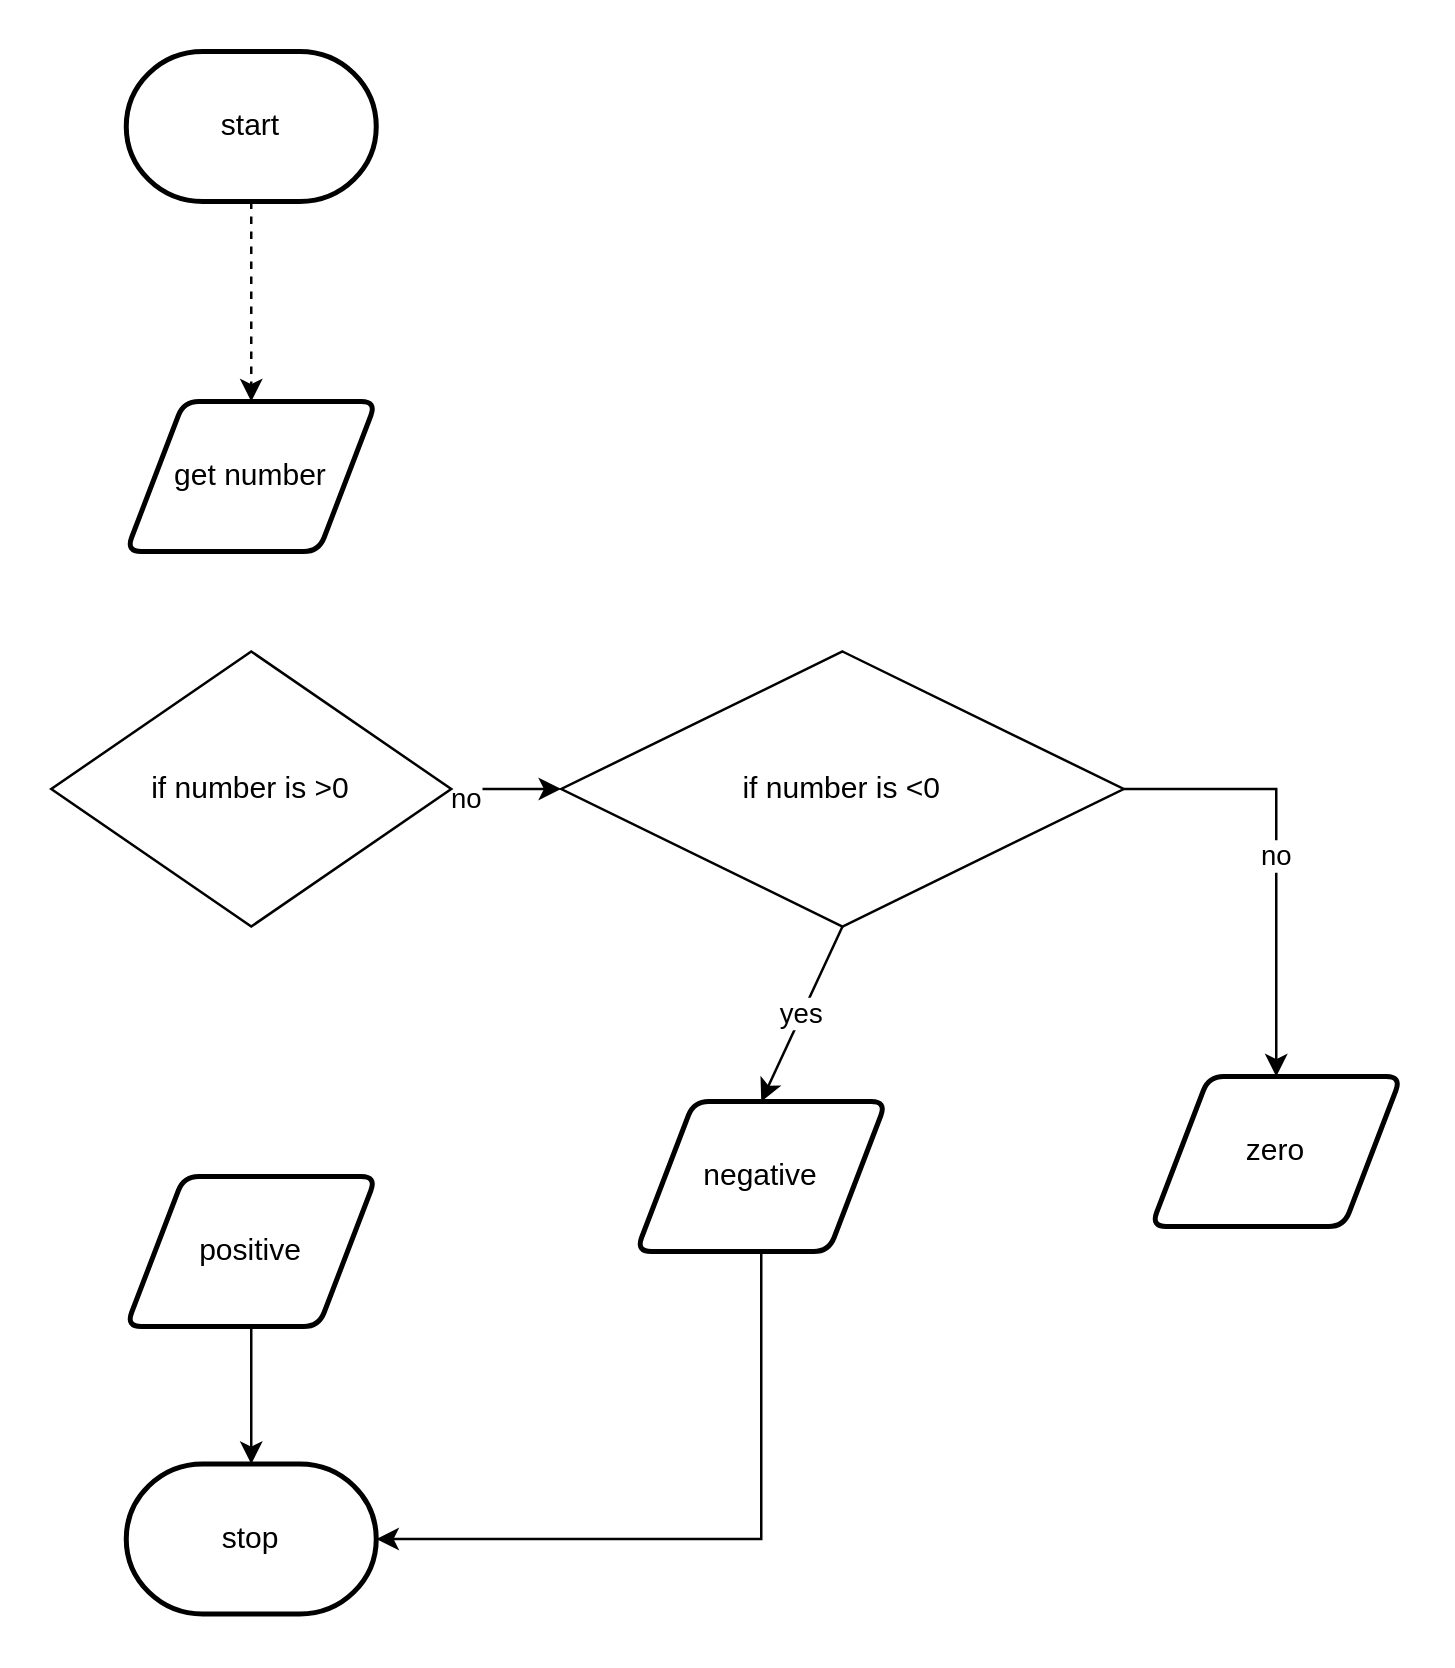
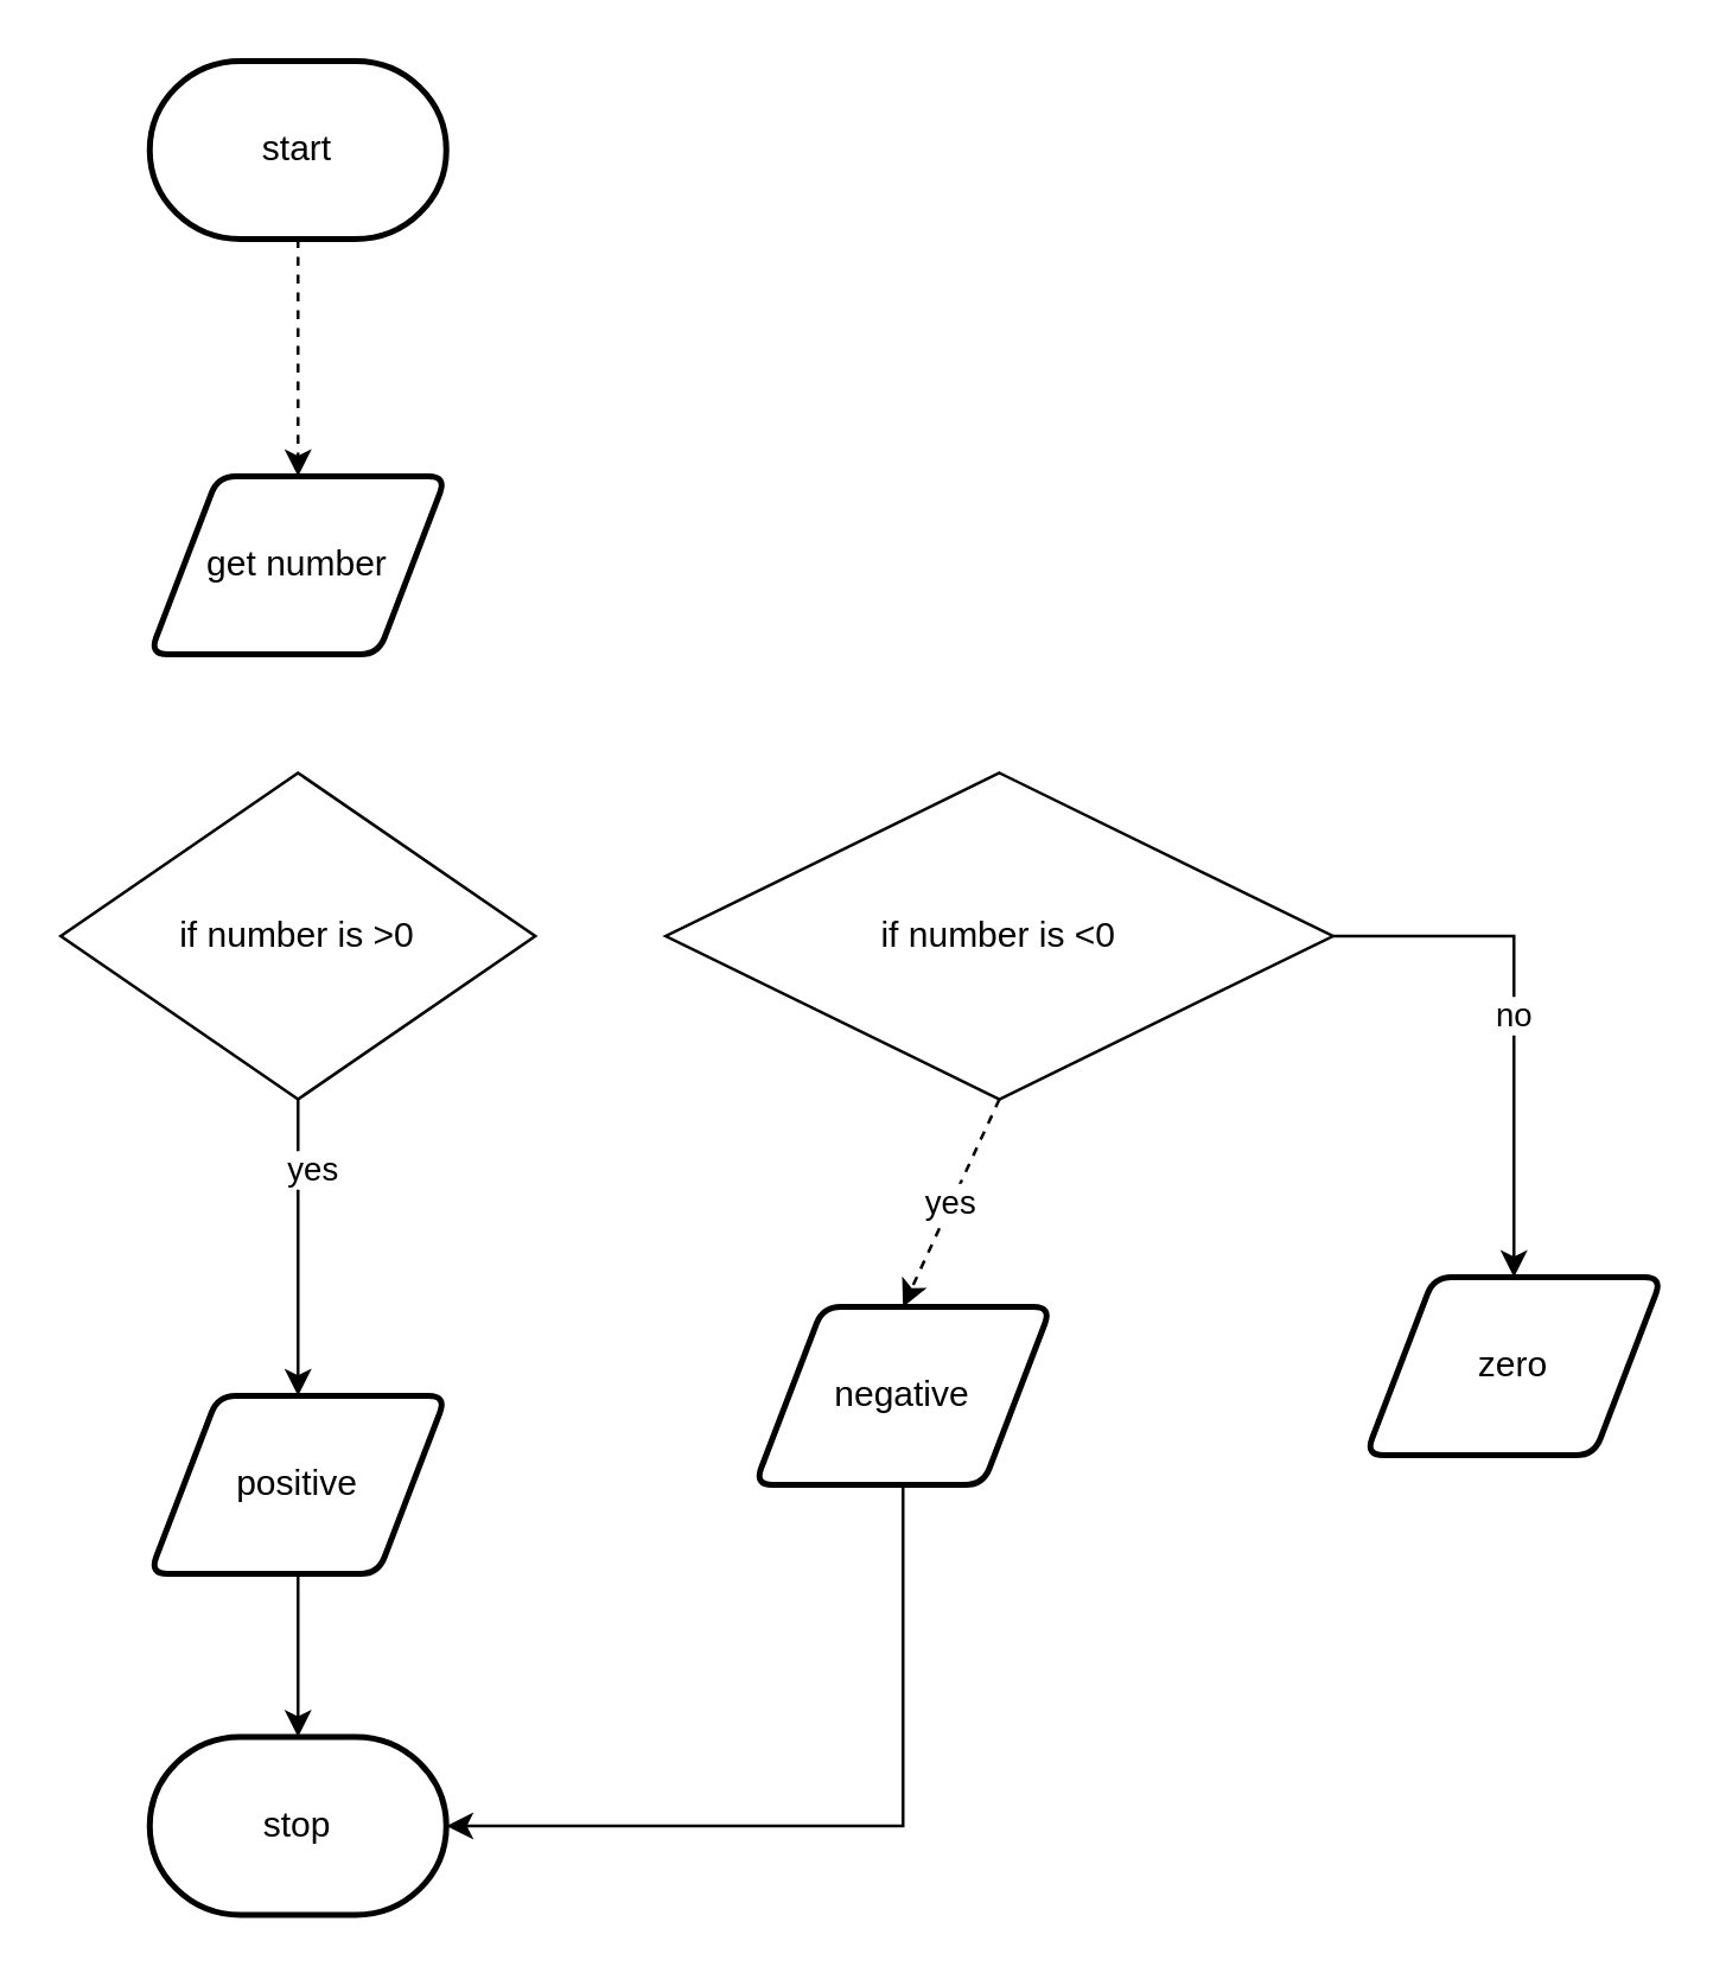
  <mxCell id="0" />
  <mxCell id="1" parent="0" />
  <mxCell id="2" style="edgeStyle=none;html=1;exitX=0.5;exitY=1;exitDx=0;exitDy=0;exitPerimeter=0;entryX=0.5;entryY=0;entryDx=0;entryDy=0;dashed=1;" parent="1" source="3" target="18" edge="1"><mxGeometry relative="1" as="geometry" /></mxCell>
  <mxCell id="3" value="start" style="strokeWidth=2;html=1;shape=mxgraph.flowchart.terminator;whiteSpace=wrap;" parent="1" vertex="1"><mxGeometry x="50" y="20" width="100" height="60" as="geometry" /></mxCell>
- <mxCell id="6" style="edgeStyle=orthogonalEdgeStyle;html=1;exitX=1;exitY=0.5;exitDx=0;exitDy=0;entryX=0;entryY=0.5;entryDx=0;entryDy=0;rounded=0;" parent="1" source="13" target="16" edge="1"><mxGeometry relative="1" as="geometry"><mxPoint x="379" y="340" as="sourcePoint" /></mxGeometry></mxCell>
- <mxCell id="7" value="no" style="edgeLabel;html=1;align=center;verticalAlign=middle;resizable=0;points=[];fontSize=11;fontFamily=Helvetica;fontColor=default;" parent="6" vertex="1" connectable="0"><mxGeometry x="-0.759" y="-3" relative="1" as="geometry"><mxPoint as="offset" /></mxGeometry></mxCell>
+ <mxCell id="4" style="edgeStyle=none;html=1;exitX=0.5;exitY=1;exitDx=0;exitDy=0;entryX=0.5;entryY=0;entryDx=0;entryDy=0;" parent="1" source="13" target="9" edge="1"><mxGeometry relative="1" as="geometry"><mxPoint x="304" y="390" as="sourcePoint" /></mxGeometry></mxCell>
+ <mxCell id="5" value="yes" style="edgeLabel;html=1;align=center;verticalAlign=middle;resizable=0;points=[];" parent="4" vertex="1" connectable="0"><mxGeometry x="-0.543" y="4" relative="1" as="geometry"><mxPoint as="offset" /></mxGeometry></mxCell>
  <mxCell id="8" style="edgeStyle=none;html=1;exitX=0.5;exitY=1;exitDx=0;exitDy=0;entryX=0.5;entryY=0;entryDx=0;entryDy=0;entryPerimeter=0;" parent="1" source="9" target="10" edge="1"><mxGeometry relative="1" as="geometry" /></mxCell>
  <mxCell id="9" value="positive" style="shape=parallelogram;html=1;strokeWidth=2;perimeter=parallelogramPerimeter;whiteSpace=wrap;rounded=1;arcSize=12;size=0.23;" parent="1" vertex="1"><mxGeometry x="50" y="470" width="100" height="60" as="geometry" /></mxCell>
  <mxCell id="10" value="stop" style="strokeWidth=2;html=1;shape=mxgraph.flowchart.terminator;whiteSpace=wrap;" parent="1" vertex="1"><mxGeometry x="50" y="585" width="100" height="60" as="geometry" /></mxCell>
  <mxCell id="11" style="edgeStyle=orthogonalEdgeStyle;shape=connector;rounded=0;html=1;exitX=0.5;exitY=1;exitDx=0;exitDy=0;entryX=1;entryY=0.5;entryDx=0;entryDy=0;entryPerimeter=0;labelBackgroundColor=default;fontFamily=Helvetica;fontSize=11;fontColor=default;endArrow=classic;strokeColor=default;" parent="1" source="12" target="10" edge="1"><mxGeometry relative="1" as="geometry"><Array as="points"><mxPoint x="304" y="615" /></Array></mxGeometry></mxCell>
  <mxCell id="12" value="negative" style="shape=parallelogram;html=1;strokeWidth=2;perimeter=parallelogramPerimeter;whiteSpace=wrap;rounded=1;arcSize=12;size=0.23;" parent="1" vertex="1"><mxGeometry x="254" y="440" width="100" height="60" as="geometry" /></mxCell>
  <mxCell id="13" value="&lt;span&gt;if number is &amp;gt;0&lt;/span&gt;" style="rhombus;whiteSpace=wrap;html=1;" parent="1" vertex="1"><mxGeometry x="20" y="260" width="160" height="110" as="geometry" /></mxCell>
- <mxCell id="14" value="yes" style="edgeStyle=none;html=1;exitX=0.5;exitY=1;exitDx=0;exitDy=0;entryX=0.5;entryY=0;entryDx=0;entryDy=0;" parent="1" source="16" target="12" edge="1"><mxGeometry relative="1" as="geometry" /></mxCell>
+ <mxCell id="14" value="yes" style="edgeStyle=none;html=1;exitX=0.5;exitY=1;exitDx=0;exitDy=0;entryX=0.5;entryY=0;entryDx=0;entryDy=0;dashed=1;" parent="1" source="16" target="12" edge="1"><mxGeometry relative="1" as="geometry" /></mxCell>
  <mxCell id="15" value="no" style="edgeStyle=none;html=1;exitX=1;exitY=0.5;exitDx=0;exitDy=0;entryX=0.5;entryY=0;entryDx=0;entryDy=0;rounded=0;" edge="1" parent="1" source="16" target="17"><mxGeometry relative="1" as="geometry"><Array as="points"><mxPoint x="510" y="315" /></Array></mxGeometry></mxCell>
  <mxCell id="16" value="&lt;span&gt;if number is &amp;lt;0&lt;/span&gt;" style="rhombus;whiteSpace=wrap;html=1;" parent="1" vertex="1"><mxGeometry x="224" y="260" width="225" height="110" as="geometry" /></mxCell>
  <mxCell id="17" value="zero" style="shape=parallelogram;html=1;strokeWidth=2;perimeter=parallelogramPerimeter;whiteSpace=wrap;rounded=1;arcSize=12;size=0.23;" parent="1" vertex="1"><mxGeometry x="460" y="430" width="100" height="60" as="geometry" /></mxCell>
  <mxCell id="18" value="get number" style="shape=parallelogram;html=1;strokeWidth=2;perimeter=parallelogramPerimeter;whiteSpace=wrap;rounded=1;arcSize=12;size=0.23;" parent="1" vertex="1"><mxGeometry x="50" y="160" width="100" height="60" as="geometry" /></mxCell>
